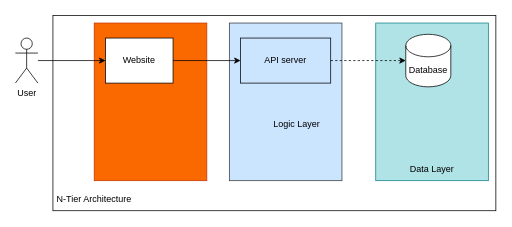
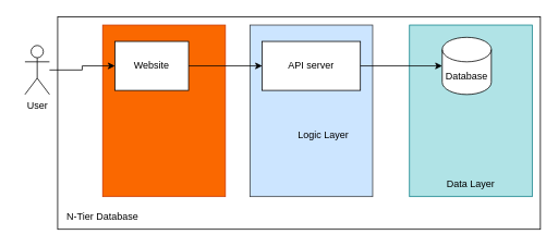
  <mxCell id="0" />
  <mxCell id="1" parent="0" />
  <mxCell id="2" value="" style="rounded=0;whiteSpace=wrap;html=1;" vertex="1" parent="1"><mxGeometry x="70" y="20" width="590" height="260" as="geometry" /></mxCell>
  <mxCell id="3" value="" style="rounded=0;whiteSpace=wrap;html=1;fillColor=#b0e3e6;strokeColor=#0e8088;" vertex="1" parent="1"><mxGeometry x="500" y="30" width="150" height="210" as="geometry" /></mxCell>
  <mxCell id="4" value="" style="rounded=0;whiteSpace=wrap;html=1;fillColor=#cce5ff;strokeColor=#36393d;" vertex="1" parent="1"><mxGeometry x="305" y="30" width="150" height="210" as="geometry" /></mxCell>
  <mxCell id="5" value="" style="rounded=0;whiteSpace=wrap;html=1;fillColor=#fa6800;fontColor=#000000;strokeColor=#C73500;" vertex="1" parent="1"><mxGeometry x="125" y="30" width="150" height="210" as="geometry" /></mxCell>
  <mxCell id="6" style="edgeStyle=orthogonalEdgeStyle;rounded=0;orthogonalLoop=1;jettySize=auto;html=1;" edge="1" parent="1" source="7" target="9"><mxGeometry relative="1" as="geometry" /></mxCell>
- <mxCell id="7" value="User" style="shape=umlActor;verticalLabelPosition=bottom;verticalAlign=top;html=1;outlineConnect=0;" vertex="1" parent="1"><mxGeometry x="20" y="50" width="30" height="60" as="geometry" /></mxCell>
+ <mxCell id="7" value="User" style="shape=umlActor;verticalLabelPosition=bottom;verticalAlign=top;html=1;outlineConnect=0;" vertex="1" parent="1"><mxGeometry x="30" y="55" width="30" height="60" as="geometry" /></mxCell>
  <mxCell id="8" style="edgeStyle=orthogonalEdgeStyle;rounded=0;orthogonalLoop=1;jettySize=auto;html=1;entryX=0;entryY=0.5;entryDx=0;entryDy=0;" edge="1" parent="1" source="9" target="12"><mxGeometry relative="1" as="geometry" /></mxCell>
  <mxCell id="9" value="Website" style="rounded=0;whiteSpace=wrap;html=1;" vertex="1" parent="1"><mxGeometry x="140" y="50" width="90" height="60" as="geometry" /></mxCell>
  <mxCell id="10" value="Database" style="shape=cylinder3;whiteSpace=wrap;html=1;boundedLbl=1;backgroundOutline=1;size=15;" vertex="1" parent="1"><mxGeometry x="540" y="45" width="60" height="70" as="geometry" /></mxCell>
- <mxCell id="11" value="N-Tier Architecture" style="text;html=1;strokeColor=none;fillColor=none;align=center;verticalAlign=middle;whiteSpace=wrap;rounded=0;" vertex="1" parent="1"><mxGeometry x="70" y="250" width="110" height="30" as="geometry" /></mxCell>
- <mxCell id="12" value="API server" style="rounded=0;whiteSpace=wrap;html=1;fillColor=#cce5ff;" vertex="1" parent="1"><mxGeometry x="320" y="50" width="120" height="60" as="geometry" /></mxCell>
- <mxCell id="13" style="edgeStyle=orthogonalEdgeStyle;rounded=0;orthogonalLoop=1;jettySize=auto;html=1;entryX=0;entryY=0.5;entryDx=0;entryDy=0;entryPerimeter=0;dashed=1;" edge="1" parent="1" source="12" target="10"><mxGeometry relative="1" as="geometry" /></mxCell>
+ <mxCell id="11" value="N-Tier Database" style="text;html=1;strokeColor=none;fillColor=none;align=center;verticalAlign=middle;whiteSpace=wrap;rounded=0;" vertex="1" parent="1"><mxGeometry x="70" y="250" width="110" height="30" as="geometry" /></mxCell>
+ <mxCell id="12" value="API server" style="rounded=0;whiteSpace=wrap;html=1;" vertex="1" parent="1"><mxGeometry x="320" y="50" width="120" height="60" as="geometry" /></mxCell>
+ <mxCell id="13" style="edgeStyle=orthogonalEdgeStyle;rounded=0;orthogonalLoop=1;jettySize=auto;html=1;entryX=0;entryY=0.5;entryDx=0;entryDy=0;entryPerimeter=0;" edge="1" parent="1" source="12" target="10"><mxGeometry relative="1" as="geometry" /></mxCell>
  <mxCell id="14" value="Logic Layer" style="text;html=1;strokeColor=none;fillColor=none;align=center;verticalAlign=middle;whiteSpace=wrap;rounded=0;" vertex="1" parent="1"><mxGeometry x="340" y="150" width="110" height="30" as="geometry" /></mxCell>
  <mxCell id="15" value="Data Layer" style="text;html=1;strokeColor=none;fillColor=none;align=center;verticalAlign=middle;whiteSpace=wrap;rounded=0;" vertex="1" parent="1"><mxGeometry x="520" y="210" width="110" height="30" as="geometry" /></mxCell>
